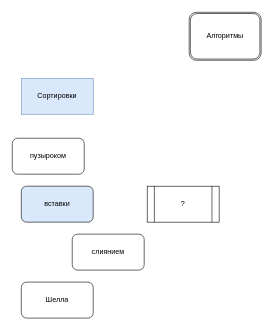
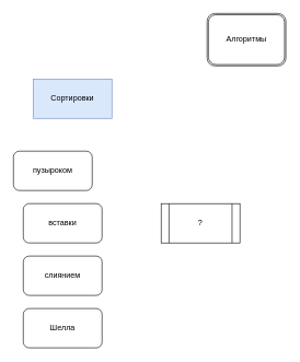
  <mxCell id="0" />
  <mxCell id="1" parent="0" />
  <mxCell id="2" value="Алгоритмы" style="shape=ext;double=1;rounded=1;whiteSpace=wrap;html=1;" vertex="1" parent="1"><mxGeometry x="315" y="20" width="120" height="80" as="geometry" /></mxCell>
- <mxCell id="3" value="Сортировки" style="rounded=0;whiteSpace=wrap;html=1;fillColor=#dae8fc;strokeColor=#6c8ebf;" vertex="1" parent="1"><mxGeometry x="35" y="130" width="120" height="60" as="geometry" /></mxCell>
+ <mxCell id="3" value="Сортировки" style="rounded=0;whiteSpace=wrap;html=1;fillColor=#dae8fc;strokeColor=#6c8ebf;" vertex="1" parent="1"><mxGeometry x="50" y="120" width="120" height="60" as="geometry" /></mxCell>
  <mxCell id="4" value="пузыроком" style="rounded=1;whiteSpace=wrap;html=1;" vertex="1" parent="1"><mxGeometry x="20" y="230" width="120" height="60" as="geometry" /></mxCell>
- <mxCell id="5" value="вставки" style="rounded=1;whiteSpace=wrap;html=1;fillColor=#dae8fc;" vertex="1" parent="1"><mxGeometry x="35" y="310" width="120" height="60" as="geometry" /></mxCell>
- <mxCell id="6" value="слиянием" style="rounded=1;whiteSpace=wrap;html=1;" vertex="1" parent="1"><mxGeometry x="120" y="390" width="120" height="60" as="geometry" /></mxCell>
+ <mxCell id="5" value="вставки" style="rounded=1;whiteSpace=wrap;html=1;" vertex="1" parent="1"><mxGeometry x="35" y="310" width="120" height="60" as="geometry" /></mxCell>
+ <mxCell id="6" value="слиянием" style="rounded=1;whiteSpace=wrap;html=1;" vertex="1" parent="1"><mxGeometry x="35" y="390" width="120" height="60" as="geometry" /></mxCell>
  <mxCell id="7" value="Шелла" style="rounded=1;whiteSpace=wrap;html=1;" vertex="1" parent="1"><mxGeometry x="35" y="470" width="120" height="60" as="geometry" /></mxCell>
  <mxCell id="8" value="?" style="shape=process;whiteSpace=wrap;html=1;backgroundOutline=1;" vertex="1" parent="1"><mxGeometry x="245" y="310" width="120" height="60" as="geometry" /></mxCell>
